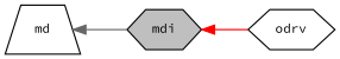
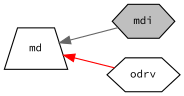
  digraph {
    fontname="Source Code Pro"
    rankdir=LR
    node [color=black fillcolor=white fontname="Source Code Pro" fontsize=10 shape=hexagon style=filled]
    edge [dir=back fontname="Source Code Pro" fontsize=10 labelfontname=Helvetica labelfontsize=10 style=solid]
    n1 [fillcolor=grey75 fontcolor=black height=0.2 label=mdi width=0.4]
    n2 [height=0.2 label=md shape=trapezium width=0.4]
    n3 [height=0.2 label=odrv width=0.4]
    n2 -> n1 [color=gray40]
-   n1 -> n3 [color=red]
+   n2 -> n3 [color=red]
  }
